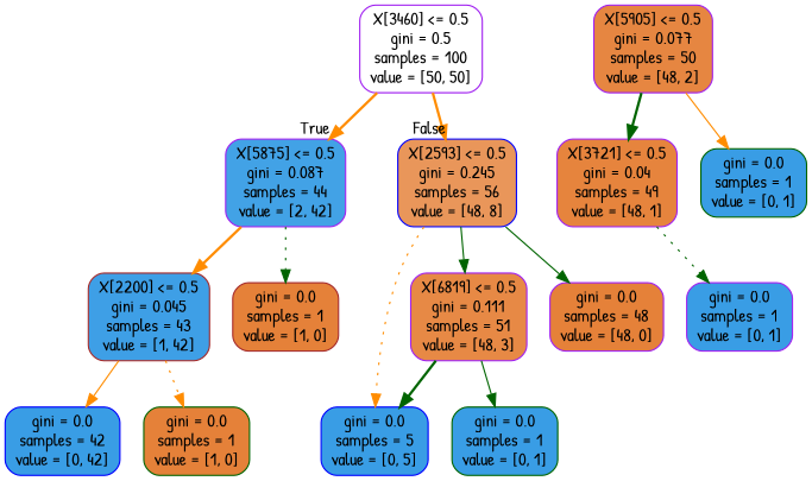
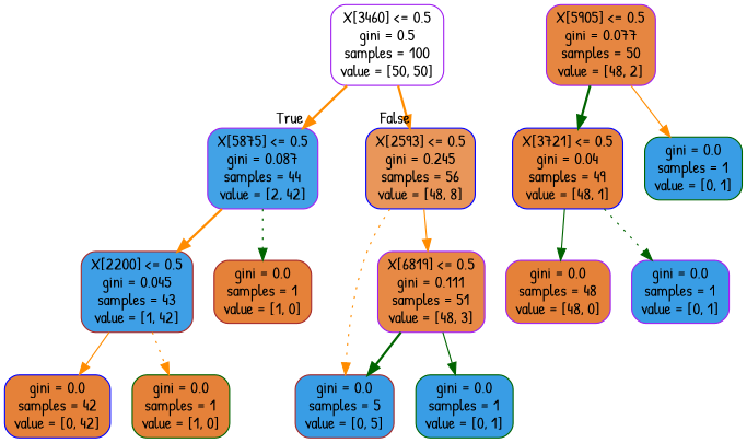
  digraph {
    fontname="Patrick Hand"
    node [color=purple fillcolor="#399de5" fontname="Patrick Hand" shape=box style="filled, rounded"]
    edge [color=darkorange fontname="Patrick Hand" style=bold]
    n1 [fillcolor="#ffffff" label="X[3460] <= 0.5\ngini = 0.5\nsamples = 100\nvalue = [50, 50]"]
    n2 [fillcolor="#42a2e6" label="X[5875] <= 0.5\ngini = 0.087\nsamples = 44\nvalue = [2, 42]"]
    n3 [color=blue fillcolor="#e9965a" label="X[2593] <= 0.5\ngini = 0.245\nsamples = 56\nvalue = [48, 8]"]
    n4 [color=brown fillcolor="#3e9fe6" label="X[2200] <= 0.5\ngini = 0.045\nsamples = 43\nvalue = [1, 42]"]
    n5 [color=brown fillcolor="#e58139" label="gini = 0.0\nsamples = 1\nvalue = [1, 0]"]
    n6 [fillcolor="#e78945" label="X[6819] <= 0.5\ngini = 0.111\nsamples = 51\nvalue = [48, 3]"]
-   n7 [color=blue label="gini = 0.0\nsamples = 5\nvalue = [0, 5]"]
-   n8 [color=blue label="gini = 0.0\nsamples = 42\nvalue = [0, 42]"]
+   n7 [color=brown label="gini = 0.0\nsamples = 5\nvalue = [0, 5]"]
+   n8 [color=blue fillcolor="#e58139" label="gini = 0.0\nsamples = 42\nvalue = [0, 42]"]
    n9 [color=darkgreen fillcolor="#e58139" label="gini = 0.0\nsamples = 1\nvalue = [1, 0]"]
    n10 [color=darkgreen label="gini = 0.0\nsamples = 1\nvalue = [0, 1]"]
    n11 [fillcolor="#e68641" label="X[5905] <= 0.5\ngini = 0.077\nsamples = 50\nvalue = [48, 2]"]
-   n12 [fillcolor="#e6843d" label="X[3721] <= 0.5\ngini = 0.04\nsamples = 49\nvalue = [48, 1]"]
+   n12 [color=blue fillcolor="#e6843d" label="X[3721] <= 0.5\ngini = 0.04\nsamples = 49\nvalue = [48, 1]"]
    n13 [color=darkgreen label="gini = 0.0\nsamples = 1\nvalue = [0, 1]"]
    n14 [fillcolor="#e58139" label="gini = 0.0\nsamples = 48\nvalue = [48, 0]"]
    n15 [label="gini = 0.0\nsamples = 1\nvalue = [0, 1]"]
    n1 -> n2 [headlabel=True labelangle=45 labeldistance=2.5]
    n1 -> n3 [headlabel=False labelangle=-45 labeldistance=2.5]
    n2 -> n4
    n2 -> n5 [color=darkgreen style=dotted]
-   n3 -> n6 [color=darkgreen style=solid]
+   n3 -> n6 [style=solid]
    n3 -> n7 [style=dotted]
    n4 -> n8 [style=solid]
    n4 -> n9 [style=dotted]
    n6 -> n7 [color=darkgreen]
    n6 -> n10 [color=darkgreen style=solid]
    n11 -> n12 [color=darkgreen]
    n11 -> n13 [style=solid]
-   n3 -> n14 [color=darkgreen style=solid]
+   n12 -> n14 [color=darkgreen style=solid]
    n12 -> n15 [color=darkgreen style=dotted]
  }
